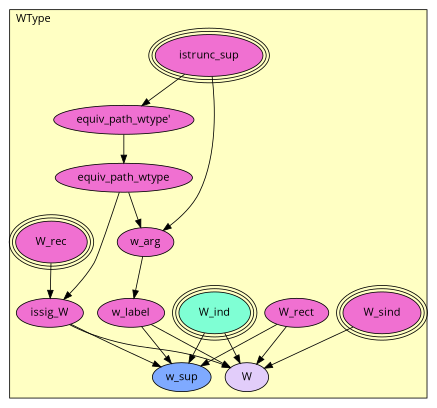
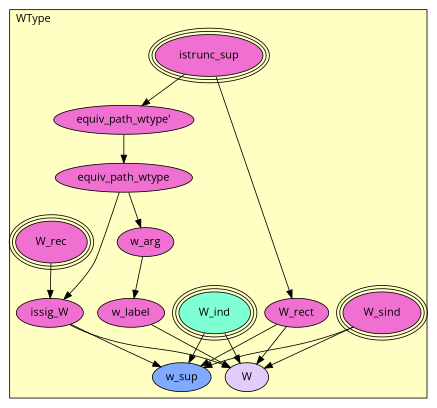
  digraph {
    fontname="Open Sans"
    node [fillcolor="#F070D1" fontname="Open Sans" style=filled]
    edge [fontname="Open Sans"]
    n1 [label=istrunc_sup peripheries=3]
    n2 [label="equiv_path_wtype'"]
    n3 [label=equiv_path_wtype]
    n4 [label=issig_W]
    n5 [label=w_arg]
    n6 [label=w_label]
    n7 [label=W_sind peripheries=3]
    n8 [label=W_rec peripheries=3]
    n9 [fillcolor="#7FFFD4" label=W_ind peripheries=3]
    n10 [label=W_rect]
    n11 [fillcolor="#7FAAFF" label=w_sup]
    n12 [fillcolor="#E2CDFA" label=W]
    subgraph cluster_1 {
      fillcolor="#FFFFC3"
      label=WType
      labeljust=l
      style=filled
      n1
      n2
      n3
      n4
      n5
      n6
      n7
      n8
      n9
      n10
      n11
      n12
    }
    n1 -> n2
-   n1 -> n5
+   n1 -> n10
    n2 -> n3
    n3 -> n4
    n3 -> n5
    n4 -> n11
    n4 -> n12
    n5 -> n6
    n6 -> n12
-   n6 -> n11
+   n7 -> n11
    n7 -> n12
    n8 -> n4
    n9 -> n11
    n9 -> n12
    n10 -> n11
    n10 -> n12
  }
